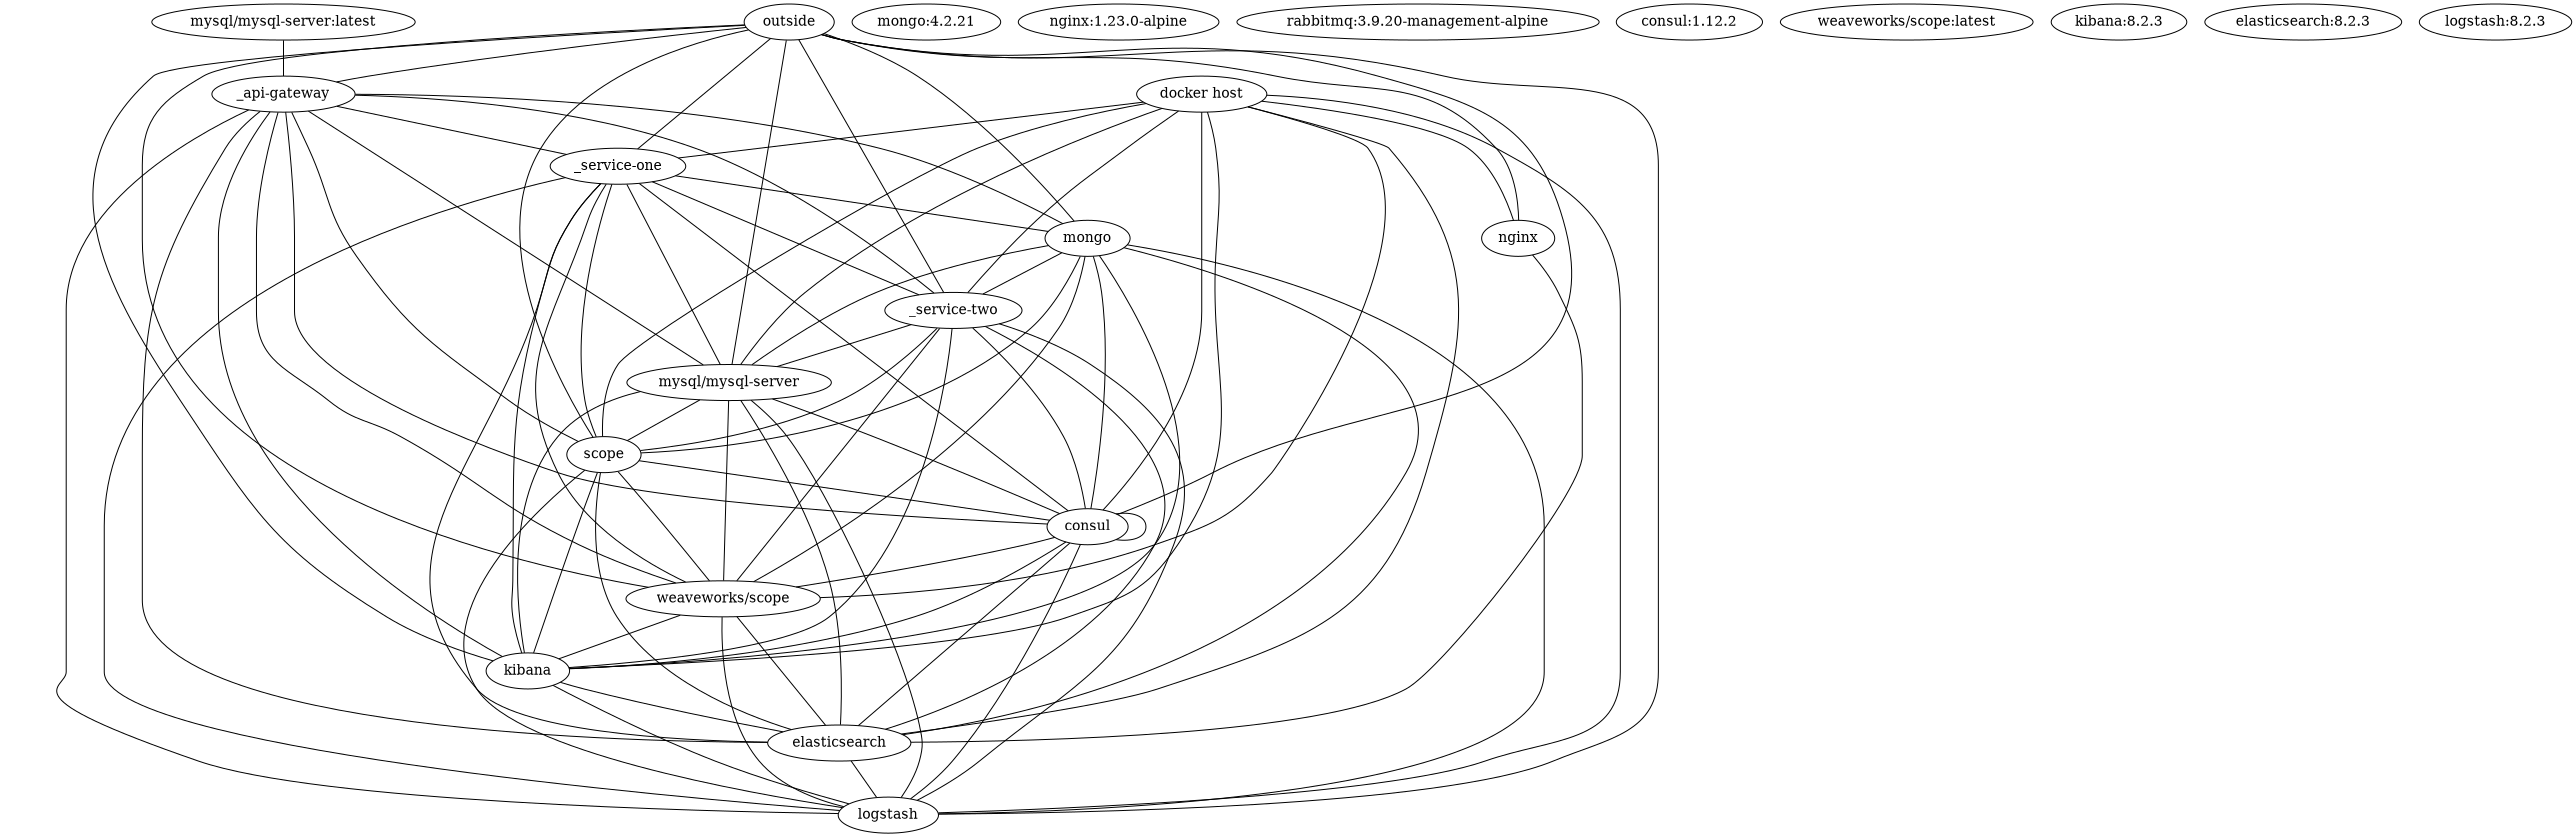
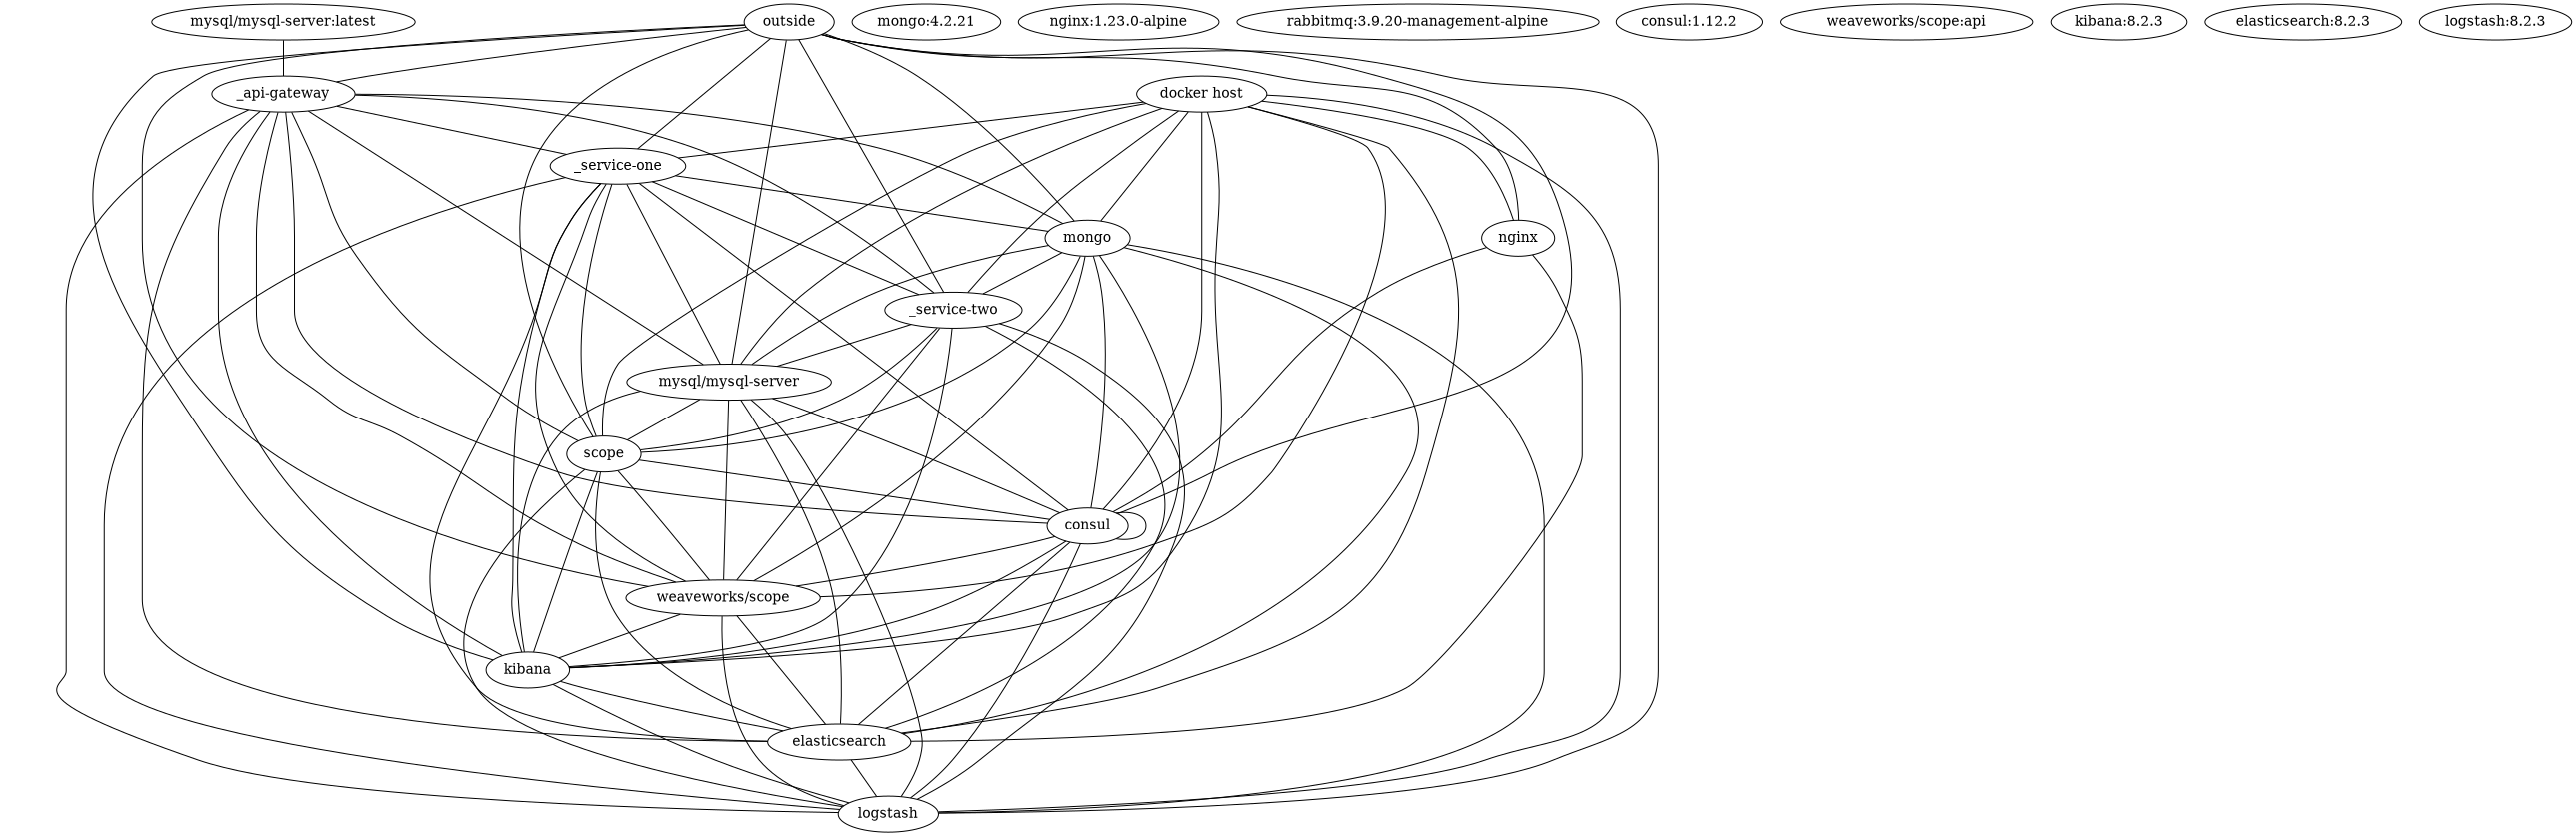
  graph {
    edge [contstraint=false headport="8.2.3"]
    outside
    "_api-gateway"
    "_service-one"
    "_service-two"
    mongo
    "mysql/mysql-server"
    nginx
    n8 [label=scope]
    consul
    "weaveworks/scope"
    kibana
    logstash
    elasticsearch
    "docker host"
    "mongo:4.2.21"
    "mysql/mysql-server:latest"
    "nginx:1.23.0-alpine"
    "rabbitmq:3.9.20-management-alpine"
    "consul:1.12.2"
-   "weaveworks/scope:latest"
+   "weaveworks/scope:latest" [label="weaveworks/scope:api"]
    "kibana:8.2.3"
    "elasticsearch:8.2.3"
    "logstash:8.2.3"
    outside -- "_api-gateway"
    outside -- "_service-one"
    outside -- "_service-two"
    outside -- mongo [headport="4.2.21"]
    outside -- "mysql/mysql-server" [headport=latest]
    outside -- nginx [headport="1.23.0-alpine"]
    outside -- n8 [headport="3.9.20-management-alpine"]
    outside -- consul [headport="1.12.2"]
    outside -- "weaveworks/scope" [headport=latest]
    outside -- kibana
    outside -- logstash
    "_api-gateway" -- "_service-one"
    "_api-gateway" -- "_service-two"
    "_api-gateway" -- mongo [headport="4.2.21"]
    "_api-gateway" -- "mysql/mysql-server" [headport=latest]
    "_api-gateway" -- n8 [headport="3.9.20-management-alpine"]
    "_api-gateway" -- consul [headport="1.12.2"]
    "_api-gateway" -- "weaveworks/scope" [headport=latest]
    "_api-gateway" -- kibana
    "_api-gateway" -- logstash
    "_api-gateway" -- elasticsearch
    "_service-one" -- "_service-two"
    "_service-one" -- mongo [headport="4.2.21"]
    "_service-one" -- "mysql/mysql-server" [headport=latest]
    "_service-one" -- n8 [headport="3.9.20-management-alpine"]
    "_service-one" -- consul [headport="1.12.2"]
    "_service-one" -- "weaveworks/scope" [headport=latest]
    "_service-one" -- kibana
    "_service-one" -- logstash
    "_service-one" -- elasticsearch
    "_service-two" -- "mysql/mysql-server" [headport=latest]
    "_service-two" -- n8 [headport="3.9.20-management-alpine"]
-   "_service-two" -- consul [headport="1.12.2"]
+   nginx -- consul [headport="1.12.2"]
    "_service-two" -- "weaveworks/scope" [headport=latest]
    "_service-two" -- kibana
    "_service-two" -- logstash
    "_service-two" -- elasticsearch
    mongo -- "_service-two" [tailport="4.2.21"]
    mongo -- "mysql/mysql-server" [headport=latest tailport="4.2.21"]
    mongo -- n8 [headport="3.9.20-management-alpine" tailport="4.2.21"]
    mongo -- consul [headport="1.12.2" tailport="4.2.21"]
    mongo -- "weaveworks/scope" [headport=latest tailport="4.2.21"]
    mongo -- kibana [tailport="4.2.21"]
    mongo -- logstash [tailport="4.2.21"]
    mongo -- elasticsearch [tailport="4.2.21"]
    "mysql/mysql-server" -- n8 [headport="3.9.20-management-alpine" tailport=latest]
    "mysql/mysql-server" -- consul [headport="1.12.2" tailport=latest]
    "mysql/mysql-server" -- "weaveworks/scope" [headport=latest tailport=latest]
    "mysql/mysql-server" -- kibana [tailport=latest]
    "mysql/mysql-server" -- logstash [tailport=latest]
    "mysql/mysql-server" -- elasticsearch [tailport=latest]
    nginx -- elasticsearch
    n8 -- consul [headport="1.12.2" tailport="3.9.20-management-alpine"]
    n8 -- "weaveworks/scope" [headport=latest tailport="3.9.20-management-alpine"]
    n8 -- kibana [tailport="3.9.20-management-alpine"]
    n8 -- logstash [tailport="3.9.20-management-alpine"]
    n8 -- elasticsearch [tailport="3.9.20-management-alpine"]
    consul -- consul [headport="1.12.2" tailport="1.12.2"]
    consul -- "weaveworks/scope" [headport=latest tailport="1.12.2"]
    consul -- kibana [tailport="1.12.2"]
    consul -- logstash [tailport="1.12.2"]
    consul -- elasticsearch [tailport="1.12.2"]
    "weaveworks/scope" -- kibana [tailport=latest]
    "weaveworks/scope" -- logstash [tailport=latest]
    "weaveworks/scope" -- elasticsearch [tailport=latest]
    kibana -- logstash [tailport="8.2.3"]
    kibana -- elasticsearch [tailport="8.2.3"]
    elasticsearch -- logstash [tailport="8.2.3"]
    "docker host" -- "_service-one"
    "docker host" -- "_service-two"
+   "docker host" -- mongo [headport="4.2.21"]
    "docker host" -- "mysql/mysql-server" [headport=latest]
    "docker host" -- nginx [headport="1.23.0-alpine"]
    "docker host" -- n8 [headport="3.9.20-management-alpine"]
    "docker host" -- consul [headport="1.12.2"]
    "docker host" -- "weaveworks/scope" [headport=latest]
    "docker host" -- kibana
    "docker host" -- logstash
    "docker host" -- elasticsearch
    "mysql/mysql-server:latest" -- "_api-gateway"
  }
